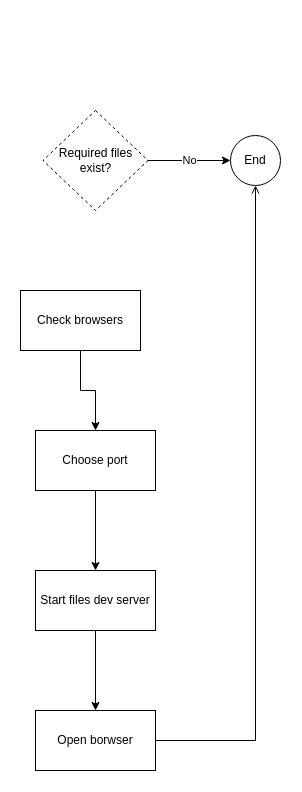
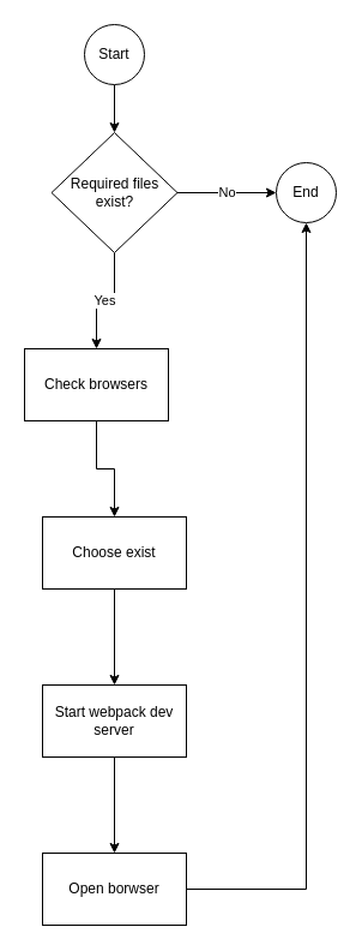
  <mxCell id="0" />
  <mxCell id="1" parent="0" />
+ <mxCell id="2" style="edgeStyle=orthogonalEdgeStyle;rounded=0;orthogonalLoop=1;jettySize=auto;html=1;entryX=0.5;entryY=0;entryDx=0;entryDy=0;" parent="1" source="3" target="6" edge="1"><mxGeometry relative="1" as="geometry" /></mxCell>
+ <mxCell id="3" value="Start" style="ellipse;whiteSpace=wrap;html=1;aspect=fixed;" parent="1" vertex="1"><mxGeometry x="70" y="20" width="50" height="50" as="geometry" /></mxCell>
  <mxCell id="4" value="No" style="edgeStyle=orthogonalEdgeStyle;rounded=0;orthogonalLoop=1;jettySize=auto;html=1;" parent="1" source="6" target="7" edge="1"><mxGeometry relative="1" as="geometry" /></mxCell>
- <mxCell id="6" value="Required files exist?" style="rhombus;whiteSpace=wrap;html=1;dashed=1;" parent="1" vertex="1"><mxGeometry x="42.5" y="110" width="105" height="100" as="geometry" /></mxCell>
+ <mxCell id="5" value="Yes" style="edgeStyle=orthogonalEdgeStyle;rounded=0;orthogonalLoop=1;jettySize=auto;html=1;entryX=0.5;entryY=0;entryDx=0;entryDy=0;" parent="1" source="6" target="9" edge="1"><mxGeometry relative="1" as="geometry" /></mxCell>
+ <mxCell id="6" value="Required files exist?" style="rhombus;whiteSpace=wrap;html=1;" parent="1" vertex="1"><mxGeometry x="42.5" y="110" width="105" height="100" as="geometry" /></mxCell>
  <mxCell id="7" value="End" style="ellipse;whiteSpace=wrap;html=1;aspect=fixed;" parent="1" vertex="1"><mxGeometry x="230" y="135" width="50" height="50" as="geometry" /></mxCell>
  <mxCell id="8" value="" style="edgeStyle=orthogonalEdgeStyle;rounded=0;orthogonalLoop=1;jettySize=auto;html=1;" parent="1" source="9" target="11" edge="1"><mxGeometry relative="1" as="geometry" /></mxCell>
  <mxCell id="9" value="Check browsers" style="rounded=0;whiteSpace=wrap;html=1;" parent="1" vertex="1"><mxGeometry x="20" y="290" width="120" height="60" as="geometry" /></mxCell>
  <mxCell id="10" value="" style="edgeStyle=orthogonalEdgeStyle;rounded=0;orthogonalLoop=1;jettySize=auto;html=1;" parent="1" source="11" target="13" edge="1"><mxGeometry relative="1" as="geometry" /></mxCell>
- <mxCell id="11" value="Choose port" style="rounded=0;whiteSpace=wrap;html=1;" parent="1" vertex="1"><mxGeometry x="35" y="430" width="120" height="60" as="geometry" /></mxCell>
+ <mxCell id="11" value="Choose exist" style="rounded=0;whiteSpace=wrap;html=1;" parent="1" vertex="1"><mxGeometry x="35" y="430" width="120" height="60" as="geometry" /></mxCell>
  <mxCell id="12" value="" style="edgeStyle=orthogonalEdgeStyle;rounded=0;orthogonalLoop=1;jettySize=auto;html=1;" parent="1" source="13" target="15" edge="1"><mxGeometry relative="1" as="geometry" /></mxCell>
- <mxCell id="13" value="Start files dev server" style="rounded=0;whiteSpace=wrap;html=1;" parent="1" vertex="1"><mxGeometry x="35" y="570" width="120" height="60" as="geometry" /></mxCell>
- <mxCell id="14" style="edgeStyle=orthogonalEdgeStyle;rounded=0;orthogonalLoop=1;jettySize=auto;html=1;entryX=0.5;entryY=1;entryDx=0;entryDy=0;endArrow=open;" parent="1" source="15" target="7" edge="1"><mxGeometry relative="1" as="geometry"><mxPoint x="270" y="260" as="targetPoint" /></mxGeometry></mxCell>
+ <mxCell id="13" value="Start webpack dev server" style="rounded=0;whiteSpace=wrap;html=1;" parent="1" vertex="1"><mxGeometry x="35" y="570" width="120" height="60" as="geometry" /></mxCell>
+ <mxCell id="14" style="edgeStyle=orthogonalEdgeStyle;rounded=0;orthogonalLoop=1;jettySize=auto;html=1;entryX=0.5;entryY=1;entryDx=0;entryDy=0;" parent="1" source="15" target="7" edge="1"><mxGeometry relative="1" as="geometry"><mxPoint x="270" y="260" as="targetPoint" /></mxGeometry></mxCell>
  <mxCell id="15" value="Open borwser" style="rounded=0;whiteSpace=wrap;html=1;" parent="1" vertex="1"><mxGeometry x="35" y="710" width="120" height="60" as="geometry" /></mxCell>
